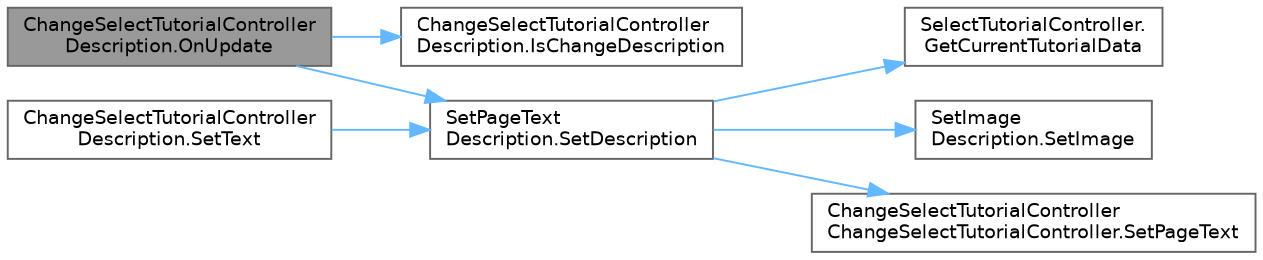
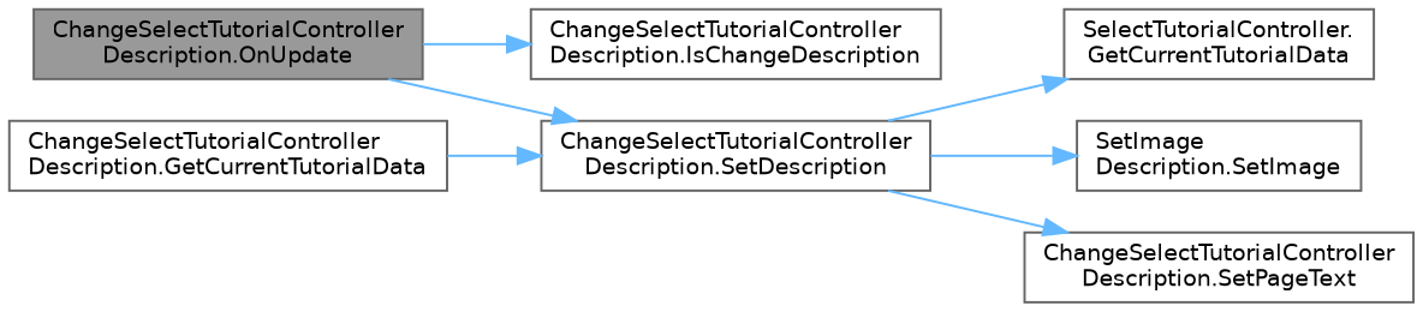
  digraph {
    rankdir=LR
    node [color=grey40 fillcolor=white fontname=Helvetica fontsize=10 shape=box style=filled]
    edge [color=steelblue1 fontname=Helvetica fontsize=10 labelfontname=Helvetica labelfontsize=10 style=solid]
    n1 [color=gray40 fillcolor=grey60 fontcolor=black height=0.2 label="ChangeSelectTutorialController\lDescription.OnUpdate" width=0.4]
    n2 [height=0.2 label="ChangeSelectTutorialController\lDescription.IsChangeDescription" width=0.4]
-   n3 [height=0.2 label="SetPageText\lDescription.SetDescription" width=0.4]
+   n3 [height=0.2 label="ChangeSelectTutorialController\lDescription.SetDescription" width=0.4]
    n4 [height=0.2 label="SelectTutorialController.\lGetCurrentTutorialData" width=0.4]
    n5 [height=0.2 label="SetImage\lDescription.SetImage" width=0.4]
-   n6 [height=0.2 label="ChangeSelectTutorialController\lChangeSelectTutorialController.SetPageText" width=0.4]
-   n7 [height=0.2 label="ChangeSelectTutorialController\lDescription.SetText" width=0.4]
+   n6 [height=0.2 label="ChangeSelectTutorialController\lDescription.SetPageText" width=0.4]
+   n7 [height=0.2 label="ChangeSelectTutorialController\lDescription.GetCurrentTutorialData" width=0.4]
    n1 -> n2
    n1 -> n3
    n3 -> n4
    n3 -> n5
    n3 -> n6
    n7 -> n3
  }
